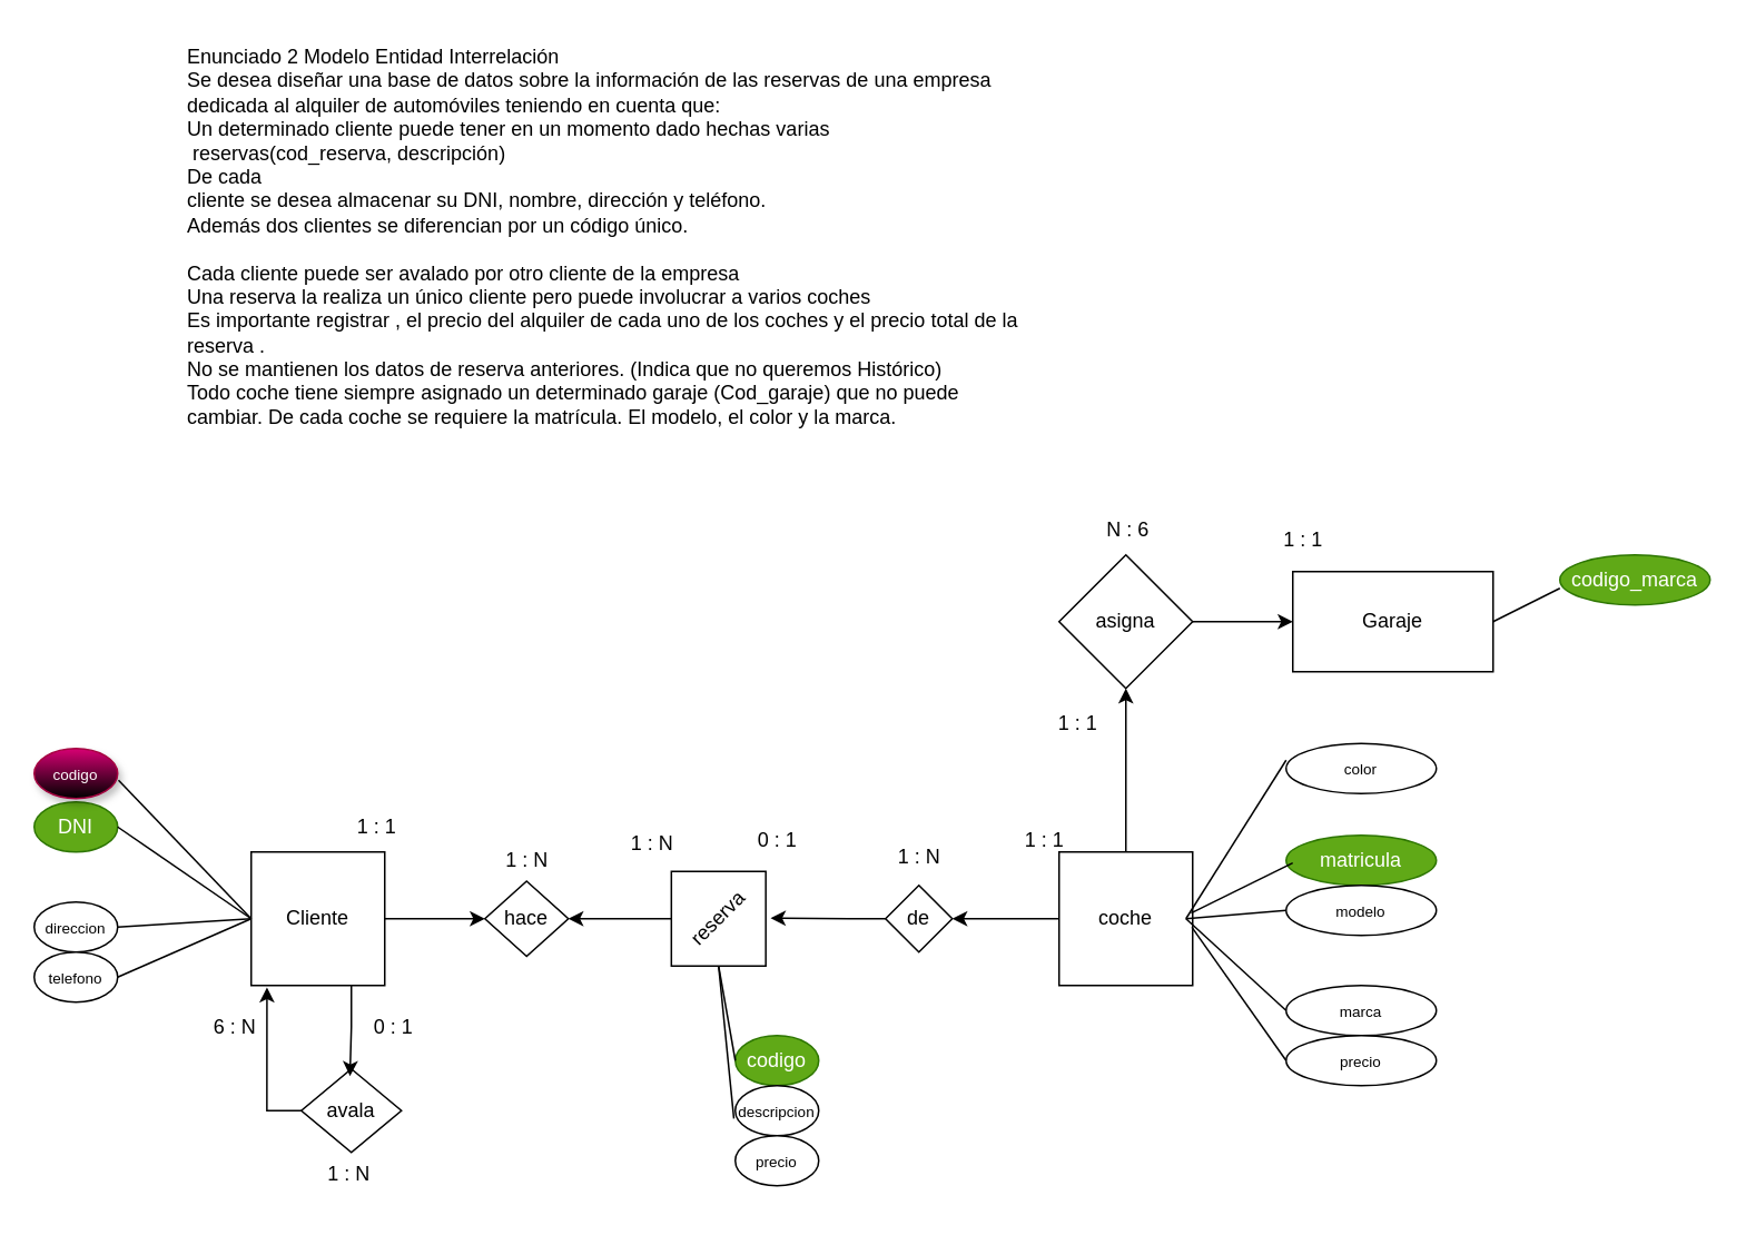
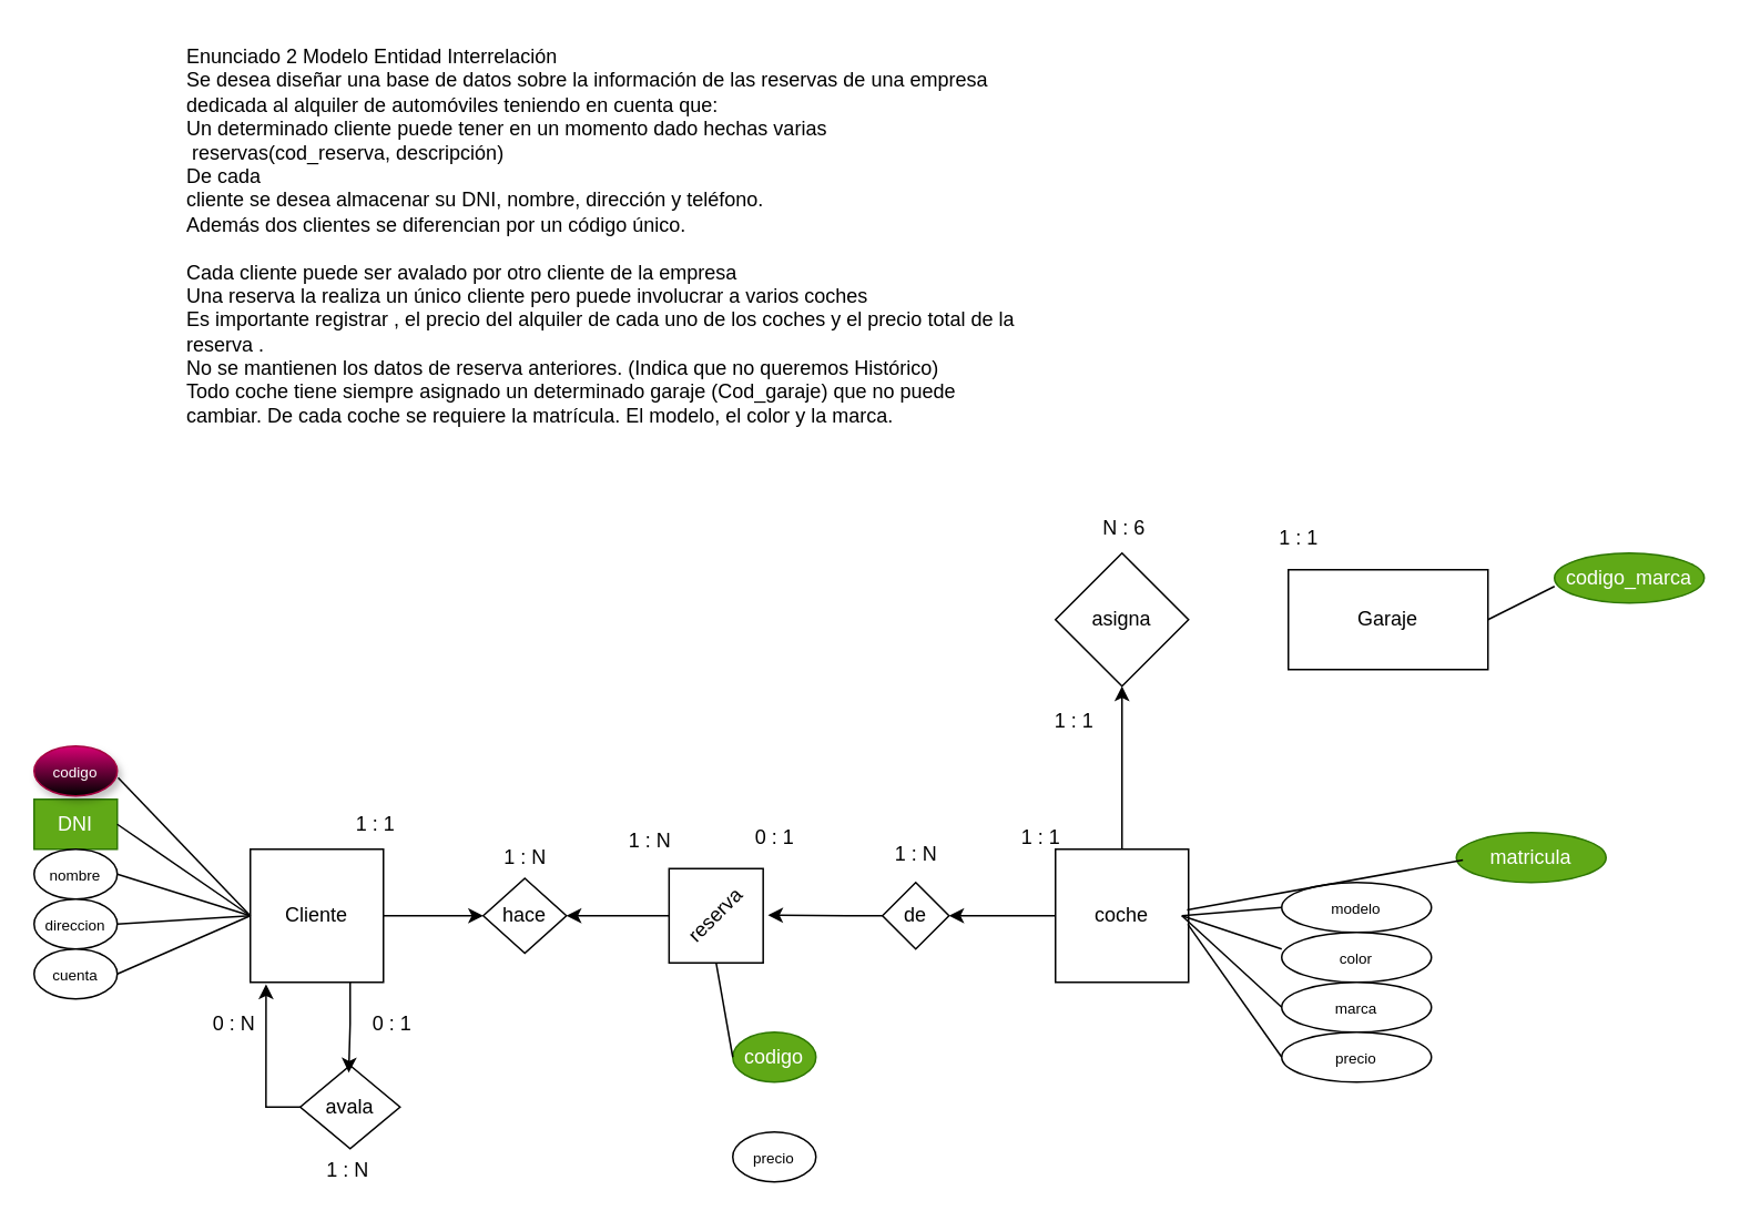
  <mxCell id="0" />
  <mxCell id="1" parent="0" />
  <mxCell id="2" value="Enunciado 2 Modelo Entidad Interrelación&lt;br&gt;Se desea diseñar una base de datos sobre la información de las reservas de una empresa&lt;br&gt;dedicada al alquiler de automóviles teniendo en cuenta que:&lt;br&gt;Un determinado &lt;font style=&quot;color: light-dark(rgb(0, 0, 0), rgb(204, 0, 0));&quot;&gt;cliente &lt;/font&gt;puede tener en un momento dado hechas varias&lt;div&gt;&amp;nbsp;&lt;font style=&quot;color: light-dark(rgb(0, 0, 0), rgb(0, 127, 255));&quot;&gt;reservas&lt;/font&gt;(cod_reserva, descripción)&amp;nbsp;&lt;/div&gt;&lt;div&gt;De cada&amp;nbsp;&lt;/div&gt;&lt;div&gt;&lt;font style=&quot;color: light-dark(rgb(0, 0, 0), rgb(255, 0, 0));&quot;&gt;cliente &lt;/font&gt;&lt;font style=&quot;color: light-dark(rgb(0, 0, 0), rgb(204, 0, 0));&quot;&gt;se desea almacenar su DNI, nombre, dirección y teléfono.&amp;nbsp;&lt;/font&gt;&lt;/div&gt;&lt;div&gt;&lt;font style=&quot;color: light-dark(rgb(0, 0, 0), rgb(204, 0, 0));&quot;&gt;Además dos clientes se diferencian por un código único.&lt;/font&gt;&lt;br&gt;&lt;br&gt;&lt;/div&gt;&lt;div&gt;Cada cliente puede ser avalado por otro cliente de la empresa&lt;br&gt;Una reserva la realiza un único cliente pero puede involucrar a varios coches&lt;br&gt;Es importante registrar , &lt;font style=&quot;color: light-dark(rgb(0, 0, 0), rgb(0, 0, 204));&quot;&gt;el precio del alquiler&lt;/font&gt; de cada uno de los coches y el precio total de la&lt;br&gt;reserva .&lt;br&gt;No se mantienen los datos de reserva anteriores. (Indica que no queremos Histórico)&lt;br&gt;Todo &lt;font style=&quot;color: light-dark(rgb(0, 0, 0), rgb(255, 255, 0));&quot;&gt;coche &lt;/font&gt;tiene siempre asignado un determinado garaje (Cod_garaje) que no puede&lt;br&gt;cambiar. De cada coche se requiere la matrícula. El modelo, el color y la marca.&lt;/div&gt;" style="text;whiteSpace=wrap;html=1;" vertex="1" parent="1"><mxGeometry x="110" y="20" width="560" height="210" as="geometry" /></mxCell>
  <mxCell id="3" value="" style="edgeStyle=orthogonalEdgeStyle;rounded=0;orthogonalLoop=1;jettySize=auto;html=1;entryX=0;entryY=0.5;entryDx=0;entryDy=0;" edge="1" parent="1" source="4" target="48"><mxGeometry relative="1" as="geometry"><mxPoint x="260" y="550" as="targetPoint" /></mxGeometry></mxCell>
  <mxCell id="4" value="Cliente" style="whiteSpace=wrap;html=1;aspect=fixed;" vertex="1" parent="1"><mxGeometry x="150" y="510" width="80" height="80" as="geometry" /></mxCell>
  <mxCell id="5" value="codigo" style="ellipse;whiteSpace=wrap;html=1;fillColor=#60a917;fontColor=#ffffff;strokeColor=#2D7600;" vertex="1" parent="1"><mxGeometry x="440" y="620" width="50" height="30" as="geometry" /></mxCell>
  <mxCell id="6" value="" style="endArrow=none;html=1;rounded=0;entryX=0;entryY=0.5;entryDx=0;entryDy=0;exitX=0;exitY=1;exitDx=0;exitDy=0;" edge="1" parent="1" source="18" target="5"><mxGeometry width="50" height="50" relative="1" as="geometry"><mxPoint x="440" y="590" as="sourcePoint" /><mxPoint x="499" y="650" as="targetPoint" /></mxGeometry></mxCell>
- <mxCell id="7" value="&lt;font style=&quot;font-size: 9px;&quot;&gt;descripcion&lt;/font&gt;" style="ellipse;whiteSpace=wrap;html=1;" vertex="1" parent="1"><mxGeometry x="440" y="650" width="50" height="30" as="geometry" /></mxCell>
- <mxCell id="8" value="" style="endArrow=none;html=1;rounded=0;entryX=-0.017;entryY=0.657;entryDx=0;entryDy=0;entryPerimeter=0;exitX=0;exitY=1;exitDx=0;exitDy=0;" edge="1" parent="1" source="18" target="7"><mxGeometry width="50" height="50" relative="1" as="geometry"><mxPoint x="440" y="590" as="sourcePoint" /><mxPoint x="486" y="680" as="targetPoint" /></mxGeometry></mxCell>
- <mxCell id="9" value="DNI" style="ellipse;whiteSpace=wrap;html=1;fillColor=#60a917;fontColor=#ffffff;strokeColor=#2D7600;" vertex="1" parent="1"><mxGeometry x="20" y="480" width="50" height="30" as="geometry" /></mxCell>
+ <mxCell id="9" value="DNI" style="whiteSpace=wrap;html=1;fillColor=#60a917;fontColor=#ffffff;strokeColor=#2D7600;rounded=0;" vertex="1" parent="1"><mxGeometry x="20" y="480" width="50" height="30" as="geometry" /></mxCell>
+ <mxCell id="10" value="&lt;font style=&quot;font-size: 9px;&quot;&gt;nombre&lt;/font&gt;" style="ellipse;whiteSpace=wrap;html=1;" vertex="1" parent="1"><mxGeometry x="20" y="510" width="50" height="30" as="geometry" /></mxCell>
  <mxCell id="11" value="&lt;font style=&quot;font-size: 9px;&quot;&gt;direccion&lt;/font&gt;" style="ellipse;whiteSpace=wrap;html=1;" vertex="1" parent="1"><mxGeometry x="20" y="540" width="50" height="30" as="geometry" /></mxCell>
- <mxCell id="12" value="&lt;font style=&quot;font-size: 9px;&quot;&gt;telefono&lt;/font&gt;" style="ellipse;whiteSpace=wrap;html=1;" vertex="1" parent="1"><mxGeometry x="20" y="570" width="50" height="30" as="geometry" /></mxCell>
+ <mxCell id="12" value="&lt;font style=&quot;font-size: 9px;&quot;&gt;cuenta&lt;/font&gt;" style="ellipse;whiteSpace=wrap;html=1;" vertex="1" parent="1"><mxGeometry x="20" y="570" width="50" height="30" as="geometry" /></mxCell>
  <mxCell id="13" value="" style="endArrow=none;html=1;rounded=0;entryX=0;entryY=0.5;entryDx=0;entryDy=0;exitX=1;exitY=0.5;exitDx=0;exitDy=0;" edge="1" parent="1" source="9" target="4"><mxGeometry width="50" height="50" relative="1" as="geometry"><mxPoint x="93" y="590" as="sourcePoint" /><mxPoint x="130" y="569" as="targetPoint" /></mxGeometry></mxCell>
+ <mxCell id="14" value="" style="endArrow=none;html=1;rounded=0;entryX=0;entryY=0.5;entryDx=0;entryDy=0;exitX=1;exitY=0.5;exitDx=0;exitDy=0;" edge="1" parent="1" source="10" target="4"><mxGeometry width="50" height="50" relative="1" as="geometry"><mxPoint x="70" y="525" as="sourcePoint" /><mxPoint x="150" y="590" as="targetPoint" /></mxGeometry></mxCell>
  <mxCell id="15" value="" style="endArrow=none;html=1;rounded=0;entryX=0;entryY=0.5;entryDx=0;entryDy=0;exitX=1;exitY=0.5;exitDx=0;exitDy=0;" edge="1" parent="1" source="11" target="4"><mxGeometry width="50" height="50" relative="1" as="geometry"><mxPoint x="80" y="560" as="sourcePoint" /><mxPoint x="160" y="595" as="targetPoint" /></mxGeometry></mxCell>
  <mxCell id="16" value="" style="endArrow=none;html=1;rounded=0;entryX=0;entryY=0.5;entryDx=0;entryDy=0;exitX=1;exitY=0.5;exitDx=0;exitDy=0;" edge="1" parent="1" source="12" target="4"><mxGeometry width="50" height="50" relative="1" as="geometry"><mxPoint x="110" y="580" as="sourcePoint" /><mxPoint x="190" y="585" as="targetPoint" /></mxGeometry></mxCell>
  <mxCell id="17" value="" style="edgeStyle=orthogonalEdgeStyle;rounded=0;orthogonalLoop=1;jettySize=auto;html=1;entryX=1;entryY=0.5;entryDx=0;entryDy=0;" edge="1" parent="1" source="18" target="48"><mxGeometry relative="1" as="geometry" /></mxCell>
  <mxCell id="18" value="reserva" style="rhombus;whiteSpace=wrap;html=1;rotation=-45;" vertex="1" parent="1"><mxGeometry x="390" y="510" width="80" height="80" as="geometry" /></mxCell>
  <mxCell id="19" value="1 : N" style="text;html=1;align=center;verticalAlign=middle;resizable=0;points=[];autosize=1;strokeColor=none;fillColor=none;" vertex="1" parent="1"><mxGeometry x="365" y="490" width="50" height="30" as="geometry" /></mxCell>
  <mxCell id="20" value="" style="edgeStyle=orthogonalEdgeStyle;rounded=0;orthogonalLoop=1;jettySize=auto;html=1;" edge="1" parent="1" source="22" target="38"><mxGeometry relative="1" as="geometry" /></mxCell>
  <mxCell id="21" style="edgeStyle=orthogonalEdgeStyle;rounded=0;orthogonalLoop=1;jettySize=auto;html=1;entryX=1;entryY=0.5;entryDx=0;entryDy=0;" edge="1" parent="1" source="22" target="49"><mxGeometry relative="1" as="geometry" /></mxCell>
  <mxCell id="22" value="coche" style="whiteSpace=wrap;html=1;aspect=fixed;" vertex="1" parent="1"><mxGeometry x="634" y="510" width="80" height="80" as="geometry" /></mxCell>
- <mxCell id="23" value="matricula" style="ellipse;whiteSpace=wrap;html=1;fillColor=#60a917;fontColor=#ffffff;strokeColor=#2D7600;" vertex="1" parent="1"><mxGeometry x="770" y="500" width="90" height="30" as="geometry" /></mxCell>
+ <mxCell id="23" value="matricula" style="ellipse;whiteSpace=wrap;html=1;fillColor=#60a917;fontColor=#ffffff;strokeColor=#2D7600;" vertex="1" parent="1"><mxGeometry x="875" y="500" width="90" height="30" as="geometry" /></mxCell>
  <mxCell id="24" value="&lt;font style=&quot;font-size: 9px;&quot;&gt;modelo&lt;/font&gt;" style="ellipse;whiteSpace=wrap;html=1;" vertex="1" parent="1"><mxGeometry x="770" y="530" width="90" height="30" as="geometry" /></mxCell>
- <mxCell id="25" value="&lt;font style=&quot;font-size: 9px;&quot;&gt;color&lt;/font&gt;" style="ellipse;whiteSpace=wrap;html=1;" vertex="1" parent="1"><mxGeometry x="770" y="445" width="90" height="30" as="geometry" /></mxCell>
+ <mxCell id="25" value="&lt;font style=&quot;font-size: 9px;&quot;&gt;color&lt;/font&gt;" style="ellipse;whiteSpace=wrap;html=1;" vertex="1" parent="1"><mxGeometry x="770" y="560" width="90" height="30" as="geometry" /></mxCell>
  <mxCell id="26" value="&lt;font style=&quot;font-size: 9px;&quot;&gt;marca&lt;/font&gt;" style="ellipse;whiteSpace=wrap;html=1;" vertex="1" parent="1"><mxGeometry x="770" y="590" width="90" height="30" as="geometry" /></mxCell>
  <mxCell id="27" value="" style="endArrow=none;html=1;rounded=0;entryX=0.044;entryY=0.552;entryDx=0;entryDy=0;exitX=1.039;exitY=0.457;exitDx=0;exitDy=0;exitPerimeter=0;entryPerimeter=0;" edge="1" parent="1" target="23"><mxGeometry width="50" height="50" relative="1" as="geometry"><mxPoint x="713.12" y="546.56" as="sourcePoint" /><mxPoint x="790" y="540" as="targetPoint" /></mxGeometry></mxCell>
  <mxCell id="28" value="" style="endArrow=none;html=1;rounded=0;entryX=0;entryY=0.5;entryDx=0;entryDy=0;exitX=1;exitY=0.5;exitDx=0;exitDy=0;" edge="1" parent="1" target="24"><mxGeometry width="50" height="50" relative="1" as="geometry"><mxPoint x="710" y="550" as="sourcePoint" /><mxPoint x="781" y="560" as="targetPoint" /></mxGeometry></mxCell>
  <mxCell id="29" value="" style="endArrow=none;html=1;rounded=0;entryX=0;entryY=0.333;entryDx=0;entryDy=0;exitX=1;exitY=0.5;exitDx=0;exitDy=0;entryPerimeter=0;" edge="1" parent="1" target="25"><mxGeometry width="50" height="50" relative="1" as="geometry"><mxPoint x="710" y="550" as="sourcePoint" /><mxPoint x="780" y="575" as="targetPoint" /></mxGeometry></mxCell>
  <mxCell id="30" value="" style="endArrow=none;html=1;rounded=0;entryX=0;entryY=0.5;entryDx=0;entryDy=0;exitX=1;exitY=0.5;exitDx=0;exitDy=0;" edge="1" parent="1" target="26"><mxGeometry width="50" height="50" relative="1" as="geometry"><mxPoint x="710" y="550" as="sourcePoint" /><mxPoint x="790" y="620" as="targetPoint" /></mxGeometry></mxCell>
  <mxCell id="31" style="edgeStyle=orthogonalEdgeStyle;rounded=0;orthogonalLoop=1;jettySize=auto;html=1;entryX=0.118;entryY=1.014;entryDx=0;entryDy=0;entryPerimeter=0;" edge="1" parent="1" source="32" target="4"><mxGeometry relative="1" as="geometry"><mxPoint x="160" y="600" as="targetPoint" /><Array as="points"><mxPoint x="159" y="665" /></Array></mxGeometry></mxCell>
  <mxCell id="32" value="avala" style="rhombus;whiteSpace=wrap;html=1;" vertex="1" parent="1"><mxGeometry x="180" y="640" width="60" height="50" as="geometry" /></mxCell>
  <mxCell id="33" style="edgeStyle=orthogonalEdgeStyle;rounded=0;orthogonalLoop=1;jettySize=auto;html=1;exitX=0.75;exitY=1;exitDx=0;exitDy=0;entryX=0.486;entryY=0.086;entryDx=0;entryDy=0;entryPerimeter=0;" edge="1" parent="1" source="4" target="32"><mxGeometry relative="1" as="geometry" /></mxCell>
  <mxCell id="34" value="0 : 1" style="text;html=1;align=center;verticalAlign=middle;resizable=0;points=[];autosize=1;strokeColor=none;fillColor=none;" vertex="1" parent="1"><mxGeometry x="210" y="600" width="50" height="30" as="geometry" /></mxCell>
- <mxCell id="35" value="6 : N" style="text;html=1;align=center;verticalAlign=middle;resizable=0;points=[];autosize=1;strokeColor=none;fillColor=none;" vertex="1" parent="1"><mxGeometry x="115" y="600" width="50" height="30" as="geometry" /></mxCell>
+ <mxCell id="35" value="0 : N" style="text;html=1;align=center;verticalAlign=middle;resizable=0;points=[];autosize=1;strokeColor=none;fillColor=none;" vertex="1" parent="1"><mxGeometry x="115" y="600" width="50" height="30" as="geometry" /></mxCell>
  <mxCell id="36" value="1 : 1" style="text;html=1;align=center;verticalAlign=middle;resizable=0;points=[];autosize=1;strokeColor=none;fillColor=none;" vertex="1" parent="1"><mxGeometry x="200" y="480" width="50" height="30" as="geometry" /></mxCell>
- <mxCell id="37" value="" style="edgeStyle=orthogonalEdgeStyle;rounded=0;orthogonalLoop=1;jettySize=auto;html=1;" edge="1" parent="1" source="38" target="39"><mxGeometry relative="1" as="geometry" /></mxCell>
  <mxCell id="38" value="asigna" style="rhombus;whiteSpace=wrap;html=1;" vertex="1" parent="1"><mxGeometry x="634" y="332" width="80" height="80" as="geometry" /></mxCell>
  <mxCell id="39" value="Garaje" style="whiteSpace=wrap;html=1;" vertex="1" parent="1"><mxGeometry x="774" y="342" width="120" height="60" as="geometry" /></mxCell>
  <mxCell id="40" value="codigo_marca" style="ellipse;whiteSpace=wrap;html=1;fillColor=#60a917;fontColor=#ffffff;strokeColor=#2D7600;" vertex="1" parent="1"><mxGeometry x="934" y="332" width="90" height="30" as="geometry" /></mxCell>
  <mxCell id="41" value="" style="endArrow=none;html=1;rounded=0;exitX=1;exitY=0.5;exitDx=0;exitDy=0;entryX=0;entryY=0.667;entryDx=0;entryDy=0;entryPerimeter=0;" edge="1" parent="1" source="39" target="40"><mxGeometry width="50" height="50" relative="1" as="geometry"><mxPoint x="884" y="372" as="sourcePoint" /><mxPoint x="924" y="382" as="targetPoint" /></mxGeometry></mxCell>
  <mxCell id="42" value="N : 6" style="text;html=1;align=center;verticalAlign=middle;resizable=0;points=[];autosize=1;strokeColor=none;fillColor=none;" vertex="1" parent="1"><mxGeometry x="650" y="302" width="50" height="30" as="geometry" /></mxCell>
  <mxCell id="43" value="&lt;font style=&quot;font-size: 9px;&quot;&gt;precio&lt;/font&gt;" style="ellipse;whiteSpace=wrap;html=1;" vertex="1" parent="1"><mxGeometry x="440" y="680" width="50" height="30" as="geometry" /></mxCell>
  <mxCell id="44" value="&lt;font style=&quot;font-size: 9px;&quot;&gt;precio&lt;/font&gt;" style="ellipse;whiteSpace=wrap;html=1;" vertex="1" parent="1"><mxGeometry x="770" y="620" width="90" height="30" as="geometry" /></mxCell>
  <mxCell id="45" value="" style="endArrow=none;html=1;rounded=0;entryX=0;entryY=0.5;entryDx=0;entryDy=0;exitX=1.044;exitY=0.563;exitDx=0;exitDy=0;exitPerimeter=0;" edge="1" parent="1" target="44"><mxGeometry width="50" height="50" relative="1" as="geometry"><mxPoint x="713.52" y="555.04" as="sourcePoint" /><mxPoint x="754" y="677.5" as="targetPoint" /></mxGeometry></mxCell>
  <mxCell id="46" value="&lt;font style=&quot;font-size: 9px;&quot;&gt;codigo&lt;/font&gt;" style="ellipse;whiteSpace=wrap;html=1;fillStyle=solid;fillColor=#d80073;fontColor=#ffffff;strokeColor=#A50040;shadow=1;gradientColor=default;" vertex="1" parent="1"><mxGeometry x="20" y="448" width="50" height="30" as="geometry" /></mxCell>
  <mxCell id="47" value="" style="endArrow=none;html=1;rounded=0;entryX=0;entryY=0.5;entryDx=0;entryDy=0;exitX=1.01;exitY=0.632;exitDx=0;exitDy=0;exitPerimeter=0;" edge="1" parent="1" source="46" target="4"><mxGeometry width="50" height="50" relative="1" as="geometry"><mxPoint x="100" y="490" as="sourcePoint" /><mxPoint x="180" y="545" as="targetPoint" /></mxGeometry></mxCell>
  <mxCell id="48" value="hace" style="rhombus;whiteSpace=wrap;html=1;" vertex="1" parent="1"><mxGeometry x="290" y="527.5" width="50" height="45" as="geometry" /></mxCell>
  <mxCell id="49" value="de" style="rhombus;whiteSpace=wrap;html=1;" vertex="1" parent="1"><mxGeometry x="530" y="530" width="40" height="40" as="geometry" /></mxCell>
  <mxCell id="50" value="1 : N" style="text;html=1;align=center;verticalAlign=middle;resizable=0;points=[];autosize=1;strokeColor=none;fillColor=none;" vertex="1" parent="1"><mxGeometry x="290" y="500" width="50" height="30" as="geometry" /></mxCell>
  <mxCell id="51" style="edgeStyle=orthogonalEdgeStyle;rounded=0;orthogonalLoop=1;jettySize=auto;html=1;entryX=0.779;entryY=0.772;entryDx=0;entryDy=0;entryPerimeter=0;" edge="1" parent="1" source="49" target="18"><mxGeometry relative="1" as="geometry" /></mxCell>
  <mxCell id="52" value="1 : N&amp;nbsp;" style="text;html=1;align=center;verticalAlign=middle;resizable=0;points=[];autosize=1;strokeColor=none;fillColor=none;" vertex="1" parent="1"><mxGeometry x="185" y="688" width="50" height="30" as="geometry" /></mxCell>
  <mxCell id="53" value="1 : 1" style="text;html=1;align=center;verticalAlign=middle;resizable=0;points=[];autosize=1;strokeColor=none;fillColor=none;" vertex="1" parent="1"><mxGeometry x="600" y="488" width="50" height="30" as="geometry" /></mxCell>
  <mxCell id="54" value="0 : 1" style="text;html=1;align=center;verticalAlign=middle;resizable=0;points=[];autosize=1;strokeColor=none;fillColor=none;" vertex="1" parent="1"><mxGeometry x="440" y="488" width="50" height="30" as="geometry" /></mxCell>
  <mxCell id="55" value="1 : N" style="text;html=1;align=center;verticalAlign=middle;resizable=0;points=[];autosize=1;strokeColor=none;fillColor=none;" vertex="1" parent="1"><mxGeometry x="525" y="498" width="50" height="30" as="geometry" /></mxCell>
  <mxCell id="56" value="1 : 1" style="text;html=1;align=center;verticalAlign=middle;resizable=0;points=[];autosize=1;strokeColor=none;fillColor=none;" vertex="1" parent="1"><mxGeometry x="755" y="308" width="50" height="30" as="geometry" /></mxCell>
  <mxCell id="57" value="1 : 1" style="text;html=1;align=center;verticalAlign=middle;resizable=0;points=[];autosize=1;strokeColor=none;fillColor=none;" vertex="1" parent="1"><mxGeometry x="620" y="418" width="50" height="30" as="geometry" /></mxCell>
